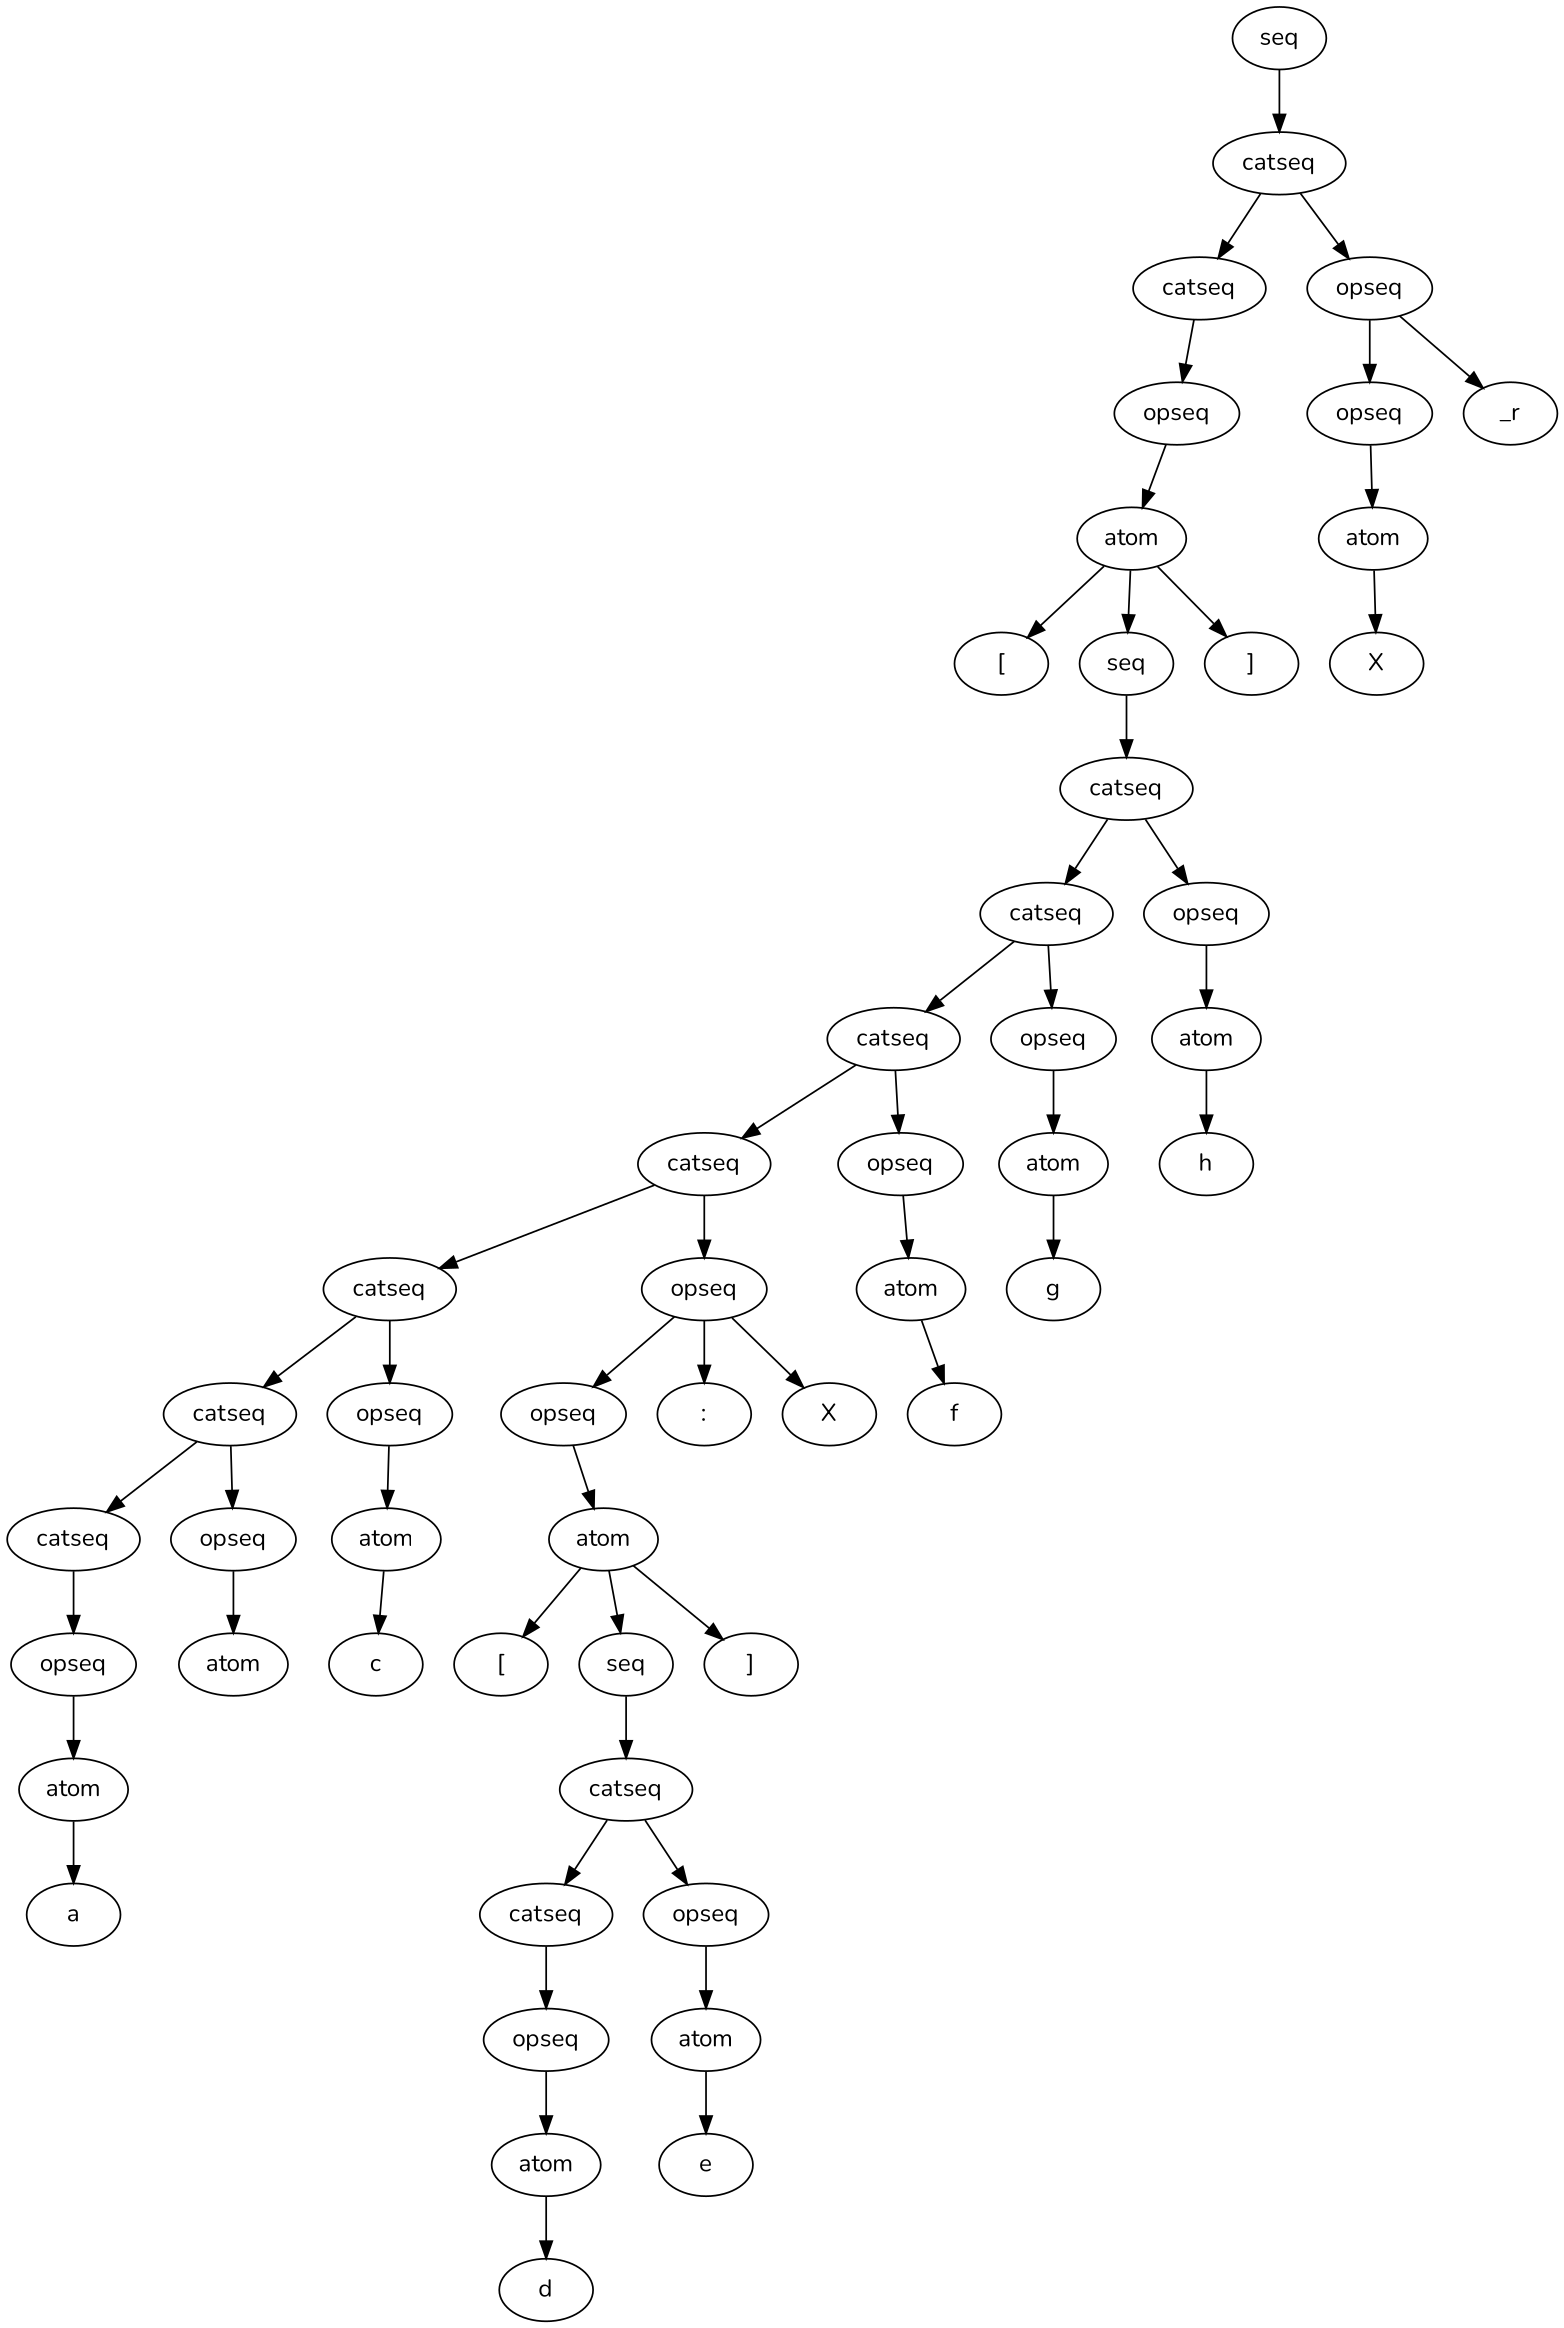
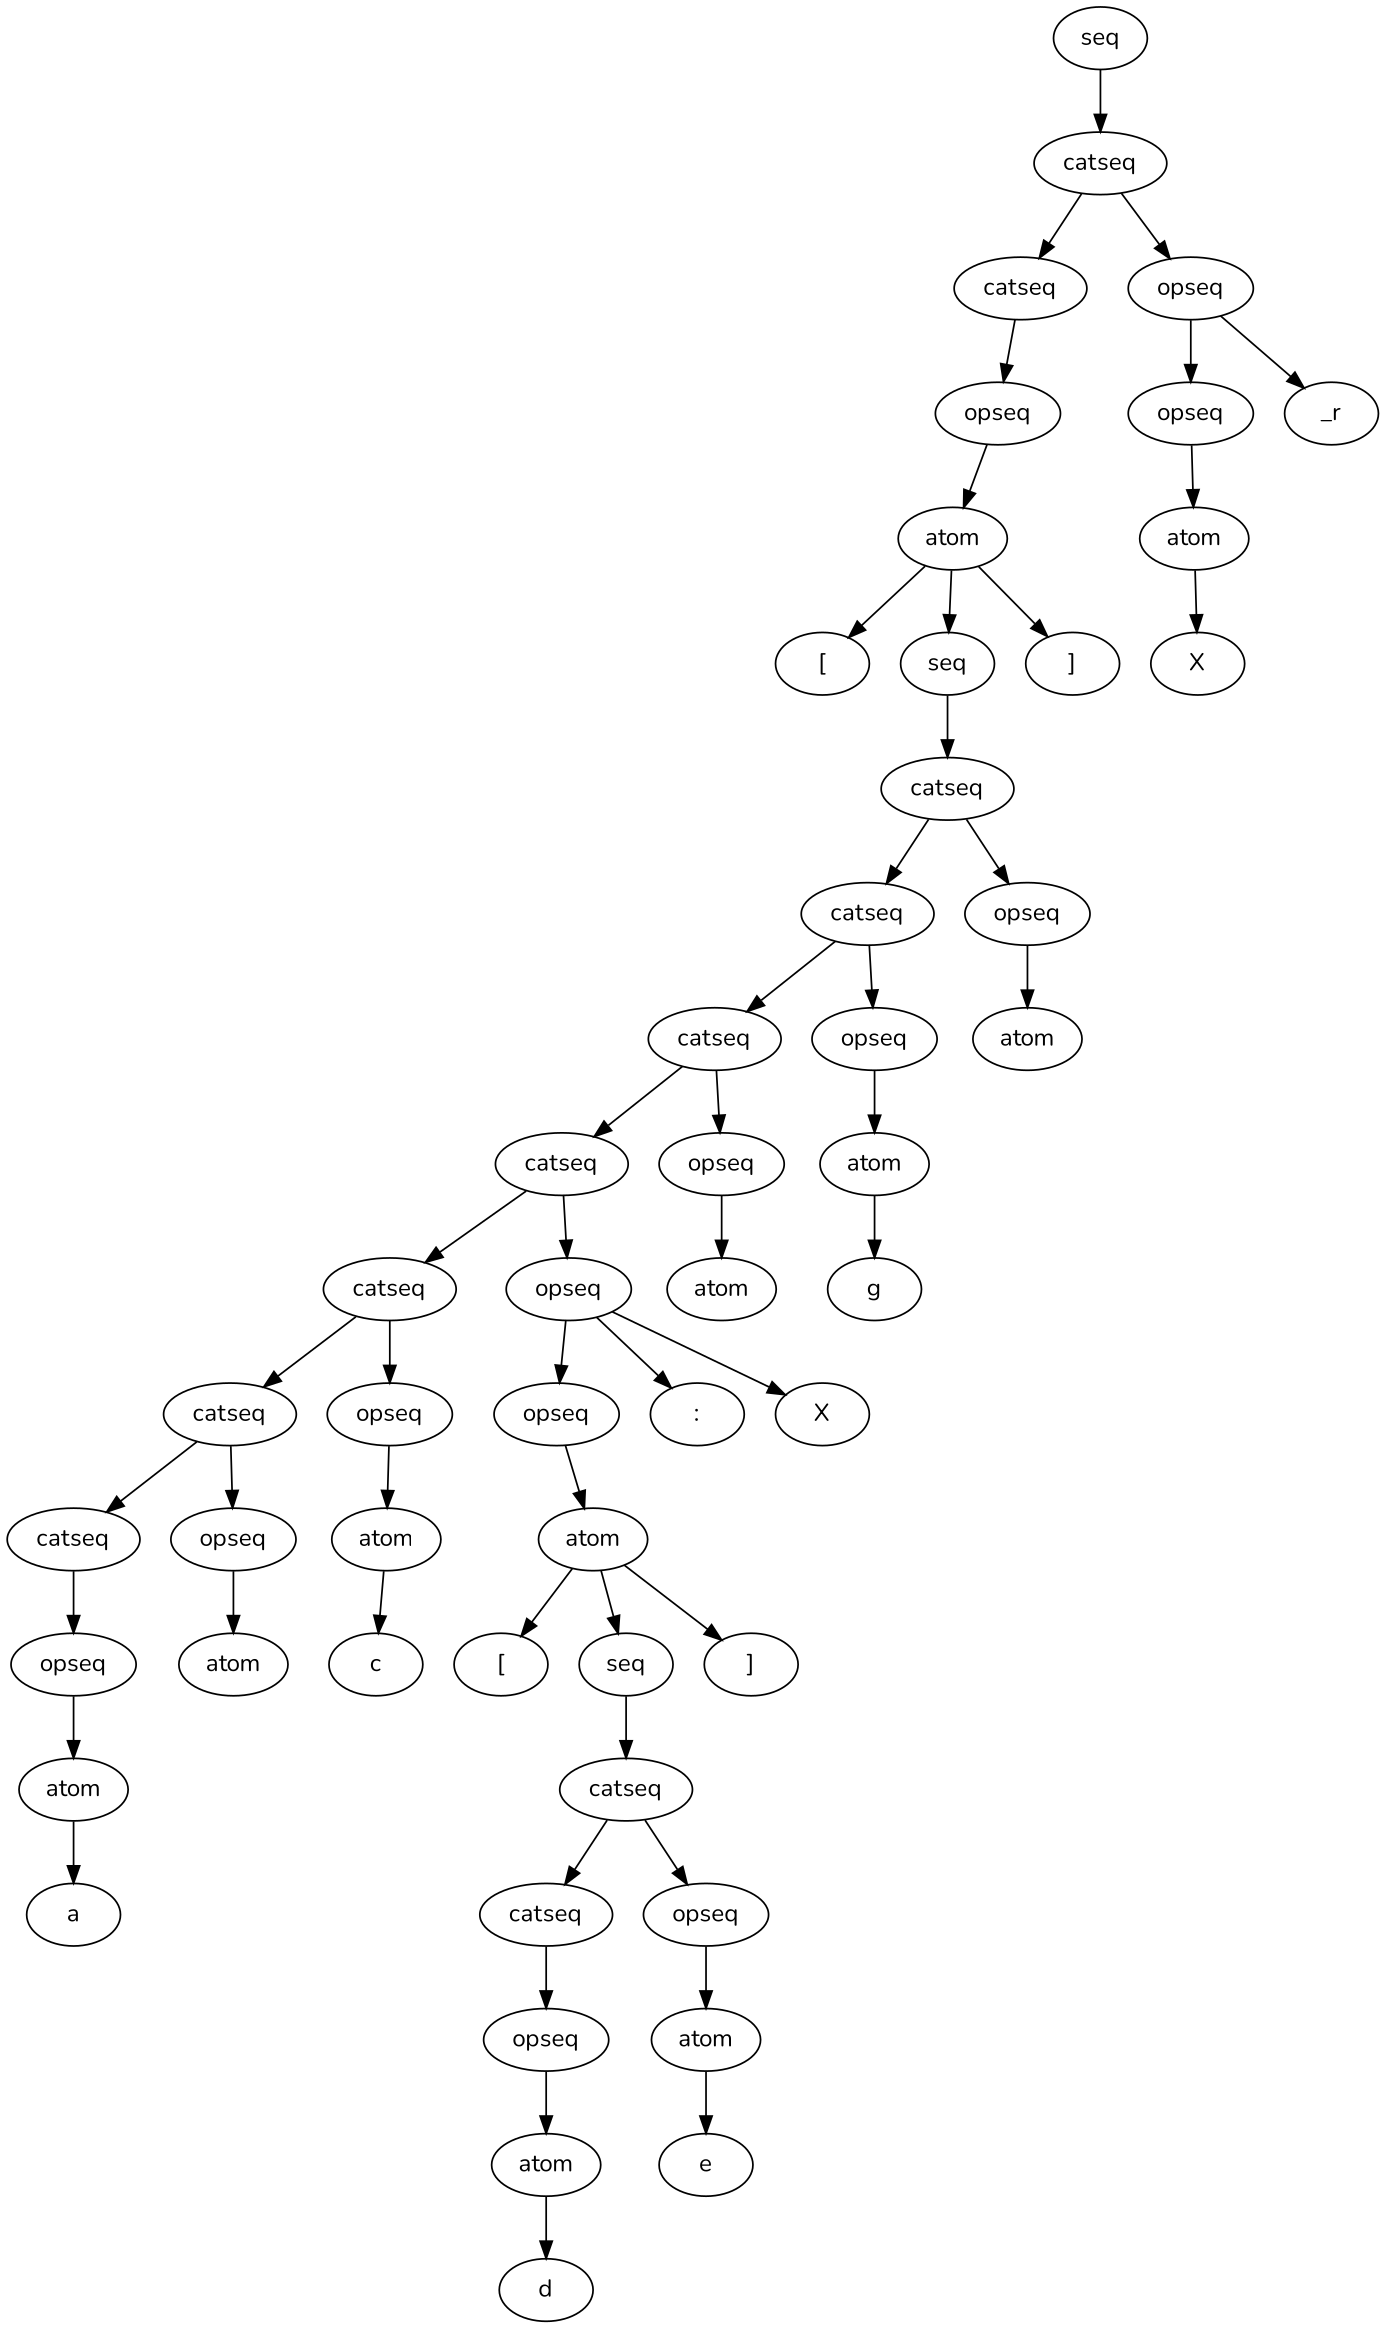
  digraph {
    fontname=Nunito
    node [fontname=Nunito]
    edge [fontname=Nunito]
    n1 [label=seq]
    n2 [label=catseq]
    n3 [label=catseq]
    n4 [label=opseq]
    n5 [label=opseq]
    n6 [label=opseq]
    n7 [label=_r]
    n8 [label=atom]
    n9 [label="["]
    n10 [label=seq]
    n11 [label="]"]
    n12 [label=catseq]
    n13 [label=catseq]
    n14 [label=opseq]
    n15 [label=catseq]
    n16 [label=opseq]
    n17 [label=atom]
    n18 [label=catseq]
    n19 [label=opseq]
    n20 [label=atom]
    n21 [label=catseq]
    n22 [label=opseq]
    n23 [label=atom]
    n24 [label=catseq]
    n25 [label=opseq]
    n26 [label=opseq]
    n27 [label=":"]
    n28 [label=X]
    n29 [label=catseq]
    n30 [label=opseq]
    n31 [label=atom]
    n32 [label=opseq]
    n33 [label=atom]
    n34 [label=atom]
    n35 [label=a]
    n36 [label=c]
    n37 [label=atom]
    n38 [label="["]
    n39 [label=seq]
    n40 [label="]"]
    n41 [label=catseq]
    n42 [label=catseq]
    n43 [label=opseq]
    n44 [label=opseq]
    n45 [label=atom]
    n46 [label=atom]
    n47 [label=d]
    n48 [label=e]
-   n49 [label=f]
    n50 [label=g]
-   n51 [label=h]
    n52 [label=atom]
    n53 [label=X]
    n1 -> n2
    n2 -> n3
    n2 -> n4
    n3 -> n5
    n4 -> n6
    n4 -> n7
    n5 -> n8
    n6 -> n52
    n8 -> n9
    n8 -> n10
    n8 -> n11
    n10 -> n12
    n12 -> n13
    n12 -> n14
    n13 -> n15
    n13 -> n16
    n14 -> n17
    n15 -> n18
    n15 -> n19
    n16 -> n20
-   n17 -> n51
    n18 -> n21
    n18 -> n22
    n19 -> n23
    n20 -> n50
    n21 -> n24
    n21 -> n25
    n22 -> n26
    n22 -> n27
    n22 -> n28
-   n23 -> n49
    n24 -> n29
    n24 -> n30
    n25 -> n31
    n26 -> n37
    n29 -> n32
    n30 -> n33
    n31 -> n36
    n32 -> n34
    n34 -> n35
    n37 -> n38
    n37 -> n39
    n37 -> n40
    n39 -> n41
    n41 -> n42
    n41 -> n43
    n42 -> n44
    n43 -> n45
    n44 -> n46
    n45 -> n48
    n46 -> n47
    n52 -> n53
  }
